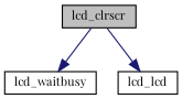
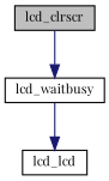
  digraph {
    fontname="Playfair Display"
    rankdir=TB
    node [color=black fillcolor=white fontname="Playfair Display" fontsize=10 shape=record style=filled]
    edge [color=midnightblue fontname="Playfair Display" fontsize=10 labelfontname=Helvetica labelfontsize=10 style=solid]
    n1 [fillcolor=grey75 fontcolor=black height=0.2 label=lcd_clrscr width=0.4]
    n2 [height=0.2 label=lcd_waitbusy width=0.4]
    n3 [height=0.2 label=lcd_lcd width=0.4]
    n1 -> n2
-   n1 -> n3
+   n2 -> n3
  }
